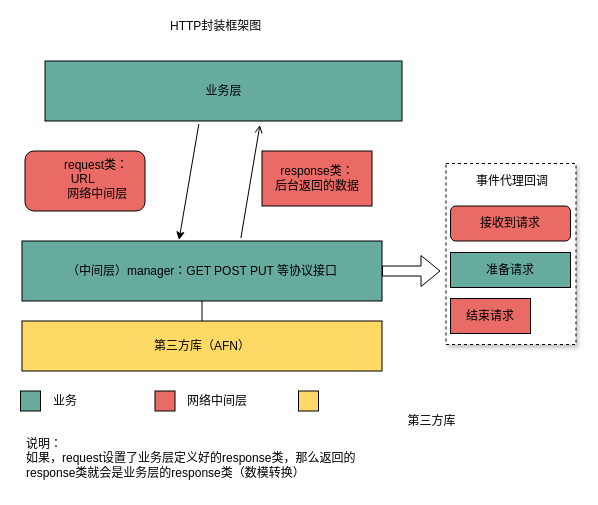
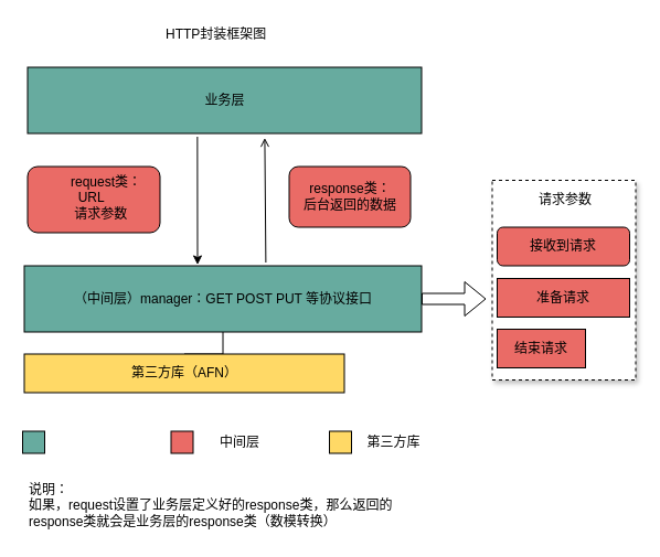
  <mxCell id="0" />
  <mxCell id="1" parent="0" />
  <mxCell id="2" value="" style="rounded=0;whiteSpace=wrap;html=1;fillColor=#FFFFFF;shadow=1;dashed=1;" vertex="1" parent="1"><mxGeometry x="445.5" y="163" width="130" height="181" as="geometry" /></mxCell>
- <mxCell id="3" value="业务层" style="rounded=0;whiteSpace=wrap;html=1;fillColor=#67AB9F;" vertex="1" parent="1"><mxGeometry x="44.5" y="60.5" width="357" height="60" as="geometry" /></mxCell>
+ <mxCell id="3" value="业务层" style="rounded=0;whiteSpace=wrap;html=1;fillColor=#67AB9F;" vertex="1" parent="1"><mxGeometry x="24.5" y="60.5" width="357" height="60" as="geometry" /></mxCell>
  <mxCell id="4" style="edgeStyle=orthogonalEdgeStyle;rounded=0;orthogonalLoop=1;jettySize=auto;html=1;exitX=0.5;exitY=1;exitDx=0;exitDy=0;entryX=0.5;entryY=0;entryDx=0;entryDy=0;endArrow=none;" edge="1" parent="1" source="5" target="6"><mxGeometry relative="1" as="geometry" /></mxCell>
  <mxCell id="5" value="（中间层）manager：GET POST PUT 等协议接口" style="rounded=0;whiteSpace=wrap;html=1;fillColor=#67ab9f;" vertex="1" parent="1"><mxGeometry x="21.5" y="240.5" width="360" height="60" as="geometry" /></mxCell>
- <mxCell id="6" value="第三方库（AFN）" style="rounded=0;whiteSpace=wrap;html=1;fillColor=#FFD966;" vertex="1" parent="1"><mxGeometry x="21.5" y="320.5" width="360" height="50" as="geometry" /></mxCell>
+ <mxCell id="6" value="第三方库（AFN）" style="rounded=0;whiteSpace=wrap;html=1;fillColor=#FFD966;" vertex="1" parent="1"><mxGeometry x="21.5" y="320.5" width="290" height="35" as="geometry" /></mxCell>
  <mxCell id="7" value="" style="rounded=1;whiteSpace=wrap;html=1;fillColor=#EA6B66;" vertex="1" parent="1"><mxGeometry x="24.5" y="150.5" width="120" height="60" as="geometry" /></mxCell>
- <mxCell id="8" value="response类：&lt;br&gt;后台返回的数据&lt;br&gt;" style="whiteSpace=wrap;html=1;fillColor=#EA6B66;rounded=0;" vertex="1" parent="1"><mxGeometry x="261.5" y="150.5" width="110" height="55" as="geometry" /></mxCell>
- <mxCell id="9" value="request类：&lt;br&gt;&amp;nbsp; URL &lt;br&gt;&amp;nbsp;网络中间层&lt;br&gt;" style="text;html=1;" vertex="1" parent="1"><mxGeometry x="61.5" y="150.5" width="100" height="50" as="geometry" /></mxCell>
+ <mxCell id="8" value="response类：&lt;br&gt;后台返回的数据&lt;br&gt;" style="rounded=1;whiteSpace=wrap;html=1;fillColor=#EA6B66;" vertex="1" parent="1"><mxGeometry x="261.5" y="150.5" width="110" height="55" as="geometry" /></mxCell>
+ <mxCell id="9" value="request类：&lt;br&gt;&amp;nbsp; URL &lt;br&gt;&amp;nbsp;请求参数&lt;br&gt;" style="text;html=1;" vertex="1" parent="1"><mxGeometry x="61.5" y="150.5" width="100" height="50" as="geometry" /></mxCell>
  <mxCell id="10" value="" style="endArrow=open;html=1;exitX=0.608;exitY=-0.05;exitDx=0;exitDy=0;exitPerimeter=0;entryX=0.602;entryY=1.067;entryDx=0;entryDy=0;entryPerimeter=0;" edge="1" parent="1" source="5" target="3"><mxGeometry width="50" height="50" relative="1" as="geometry"><mxPoint x="21.5" y="440.5" as="sourcePoint" /><mxPoint x="71.5" y="390.5" as="targetPoint" /></mxGeometry></mxCell>
  <mxCell id="11" value="" style="endArrow=classic;html=1;exitX=0.431;exitY=1.05;exitDx=0;exitDy=0;exitPerimeter=0;" edge="1" parent="1" source="3"><mxGeometry width="50" height="50" relative="1" as="geometry"><mxPoint x="178.5" y="123.5" as="sourcePoint" /><mxPoint x="178.5" y="239.5" as="targetPoint" /></mxGeometry></mxCell>
- <mxCell id="12" value="HTTP封装框架图" style="text;html=1;resizable=0;points=[];autosize=1;align=left;verticalAlign=top;spacingTop=-4;" vertex="1" parent="1"><mxGeometry x="168" y="15.5" width="110" height="20" as="geometry" /></mxCell>
+ <mxCell id="12" value="HTTP封装框架图" style="text;html=1;resizable=0;points=[];autosize=1;align=left;verticalAlign=top;spacingTop=-4;" vertex="1" parent="1"><mxGeometry x="148" y="20.5" width="110" height="20" as="geometry" /></mxCell>
  <mxCell id="13" value="" style="rounded=0;whiteSpace=wrap;html=1;fillColor=#67AB9F;" vertex="1" parent="1"><mxGeometry x="20" y="390.5" width="20" height="20" as="geometry" /></mxCell>
  <mxCell id="14" value="" style="rounded=0;whiteSpace=wrap;html=1;fillColor=#EA6B66;" vertex="1" parent="1"><mxGeometry x="154.5" y="390.5" width="20" height="20" as="geometry" /></mxCell>
  <mxCell id="15" value="" style="rounded=0;whiteSpace=wrap;html=1;fillColor=#FFD966;" vertex="1" parent="1"><mxGeometry x="298" y="390.5" width="20" height="20" as="geometry" /></mxCell>
- <mxCell id="16" value="业务" style="text;html=1;strokeColor=none;fillColor=none;align=center;verticalAlign=middle;whiteSpace=wrap;rounded=0;" vertex="1" parent="1"><mxGeometry x="44.5" y="390.5" width="40" height="20" as="geometry" /></mxCell>
- <mxCell id="17" value="网络中间层" style="text;html=1;strokeColor=none;fillColor=none;align=center;verticalAlign=middle;whiteSpace=wrap;rounded=0;" vertex="1" parent="1"><mxGeometry x="182" y="395.5" width="70" height="10" as="geometry" /></mxCell>
- <mxCell id="18" value="第三方库" style="text;html=1;strokeColor=none;fillColor=none;align=center;verticalAlign=middle;whiteSpace=wrap;rounded=0;" vertex="1" parent="1"><mxGeometry x="402" y="410.5" width="59" height="20" as="geometry" /></mxCell>
+ <mxCell id="17" value="中间层" style="text;html=1;strokeColor=none;fillColor=none;align=center;verticalAlign=middle;whiteSpace=wrap;rounded=0;" vertex="1" parent="1"><mxGeometry x="182" y="395.5" width="70" height="10" as="geometry" /></mxCell>
+ <mxCell id="18" value="第三方库" style="text;html=1;strokeColor=none;fillColor=none;align=center;verticalAlign=middle;whiteSpace=wrap;rounded=0;" vertex="1" parent="1"><mxGeometry x="327" y="390.5" width="59" height="20" as="geometry" /></mxCell>
  <mxCell id="19" value="" style="shape=flexArrow;endArrow=classic;html=1;exitX=1;exitY=0.5;exitDx=0;exitDy=0;" edge="1" parent="1" source="5"><mxGeometry width="50" height="50" relative="1" as="geometry"><mxPoint x="20" y="480.5" as="sourcePoint" /><mxPoint x="440" y="270.5" as="targetPoint" /></mxGeometry></mxCell>
  <mxCell id="20" value="接收到请求" style="whiteSpace=wrap;html=1;fillColor=#EA6B66;rounded=1;" vertex="1" parent="1"><mxGeometry x="450" y="205.5" width="120" height="35" as="geometry" /></mxCell>
- <mxCell id="21" value="准备请求" style="rounded=0;whiteSpace=wrap;html=1;fillColor=#67ab9f;" vertex="1" parent="1"><mxGeometry x="450" y="252" width="120" height="35" as="geometry" /></mxCell>
+ <mxCell id="21" value="准备请求" style="rounded=0;whiteSpace=wrap;html=1;fillColor=#EA6B66;" vertex="1" parent="1"><mxGeometry x="450" y="252" width="120" height="35" as="geometry" /></mxCell>
  <mxCell id="22" value="结束请求" style="rounded=0;whiteSpace=wrap;html=1;fillColor=#EA6B66;" vertex="1" parent="1"><mxGeometry x="450" y="298" width="80" height="35" as="geometry" /></mxCell>
- <mxCell id="23" value="事件代理回调" style="text;html=1;strokeColor=none;fillColor=none;align=center;verticalAlign=middle;whiteSpace=wrap;rounded=0;shadow=1;dashed=1;" vertex="1" parent="1"><mxGeometry x="471.5" y="170.5" width="80" height="20" as="geometry" /></mxCell>
+ <mxCell id="23" value="请求参数" style="text;html=1;strokeColor=none;fillColor=none;align=center;verticalAlign=middle;whiteSpace=wrap;rounded=0;shadow=1;dashed=1;" vertex="1" parent="1"><mxGeometry x="471.5" y="170.5" width="80" height="20" as="geometry" /></mxCell>
  <mxCell id="24" value="&lt;div style=&quot;text-align: left&quot;&gt;说明：&lt;/div&gt;&lt;span&gt;&lt;div style=&quot;text-align: left&quot;&gt;如果，request设置了业务层定义好的response类，那么返回的response类就会是业务层的response类（数模转换）&lt;/div&gt;&lt;/span&gt;" style="text;html=1;strokeColor=none;fillColor=none;align=center;verticalAlign=middle;whiteSpace=wrap;rounded=0;shadow=1;dashed=1;" vertex="1" parent="1"><mxGeometry x="25" y="433" width="350" height="50" as="geometry" /></mxCell>
